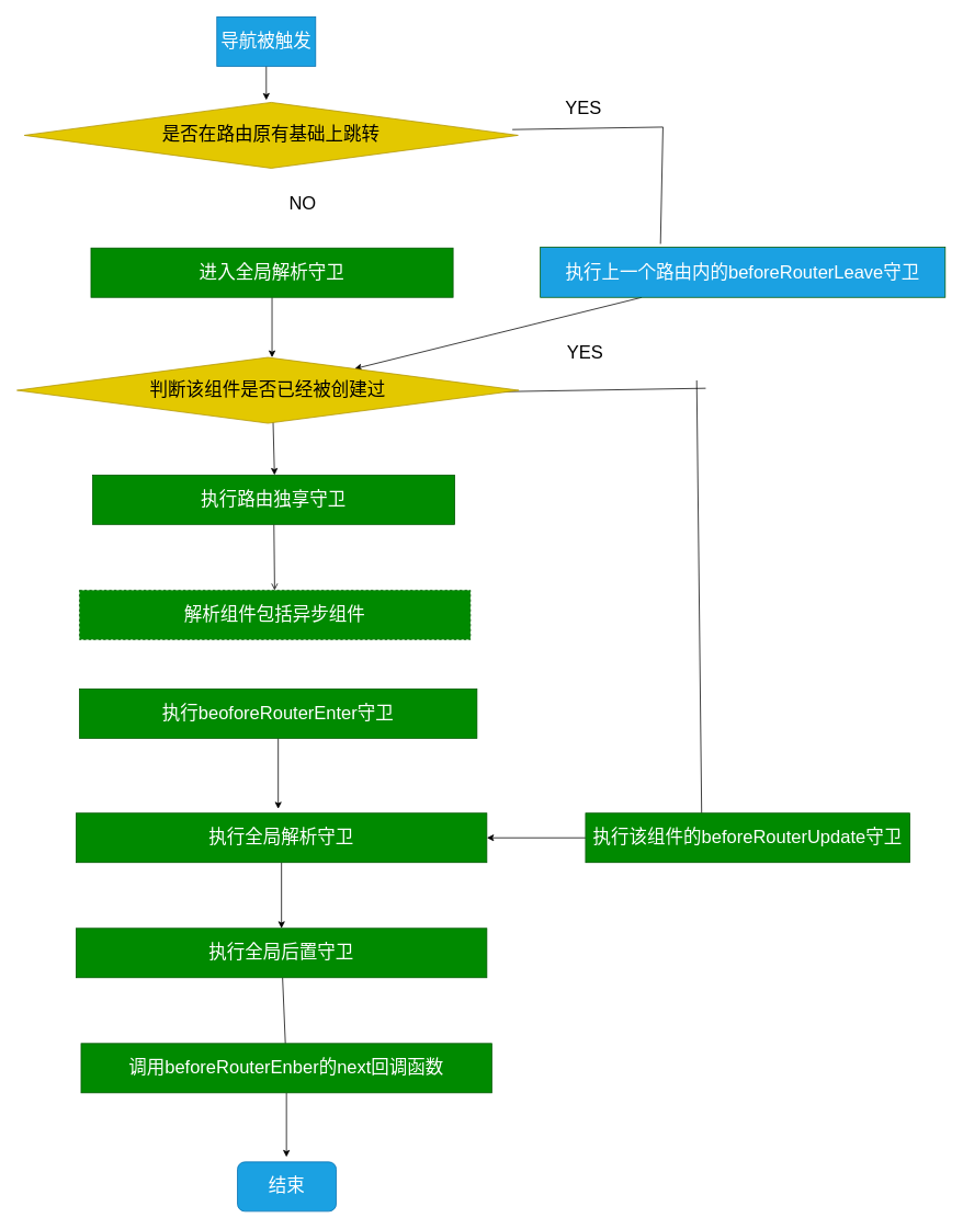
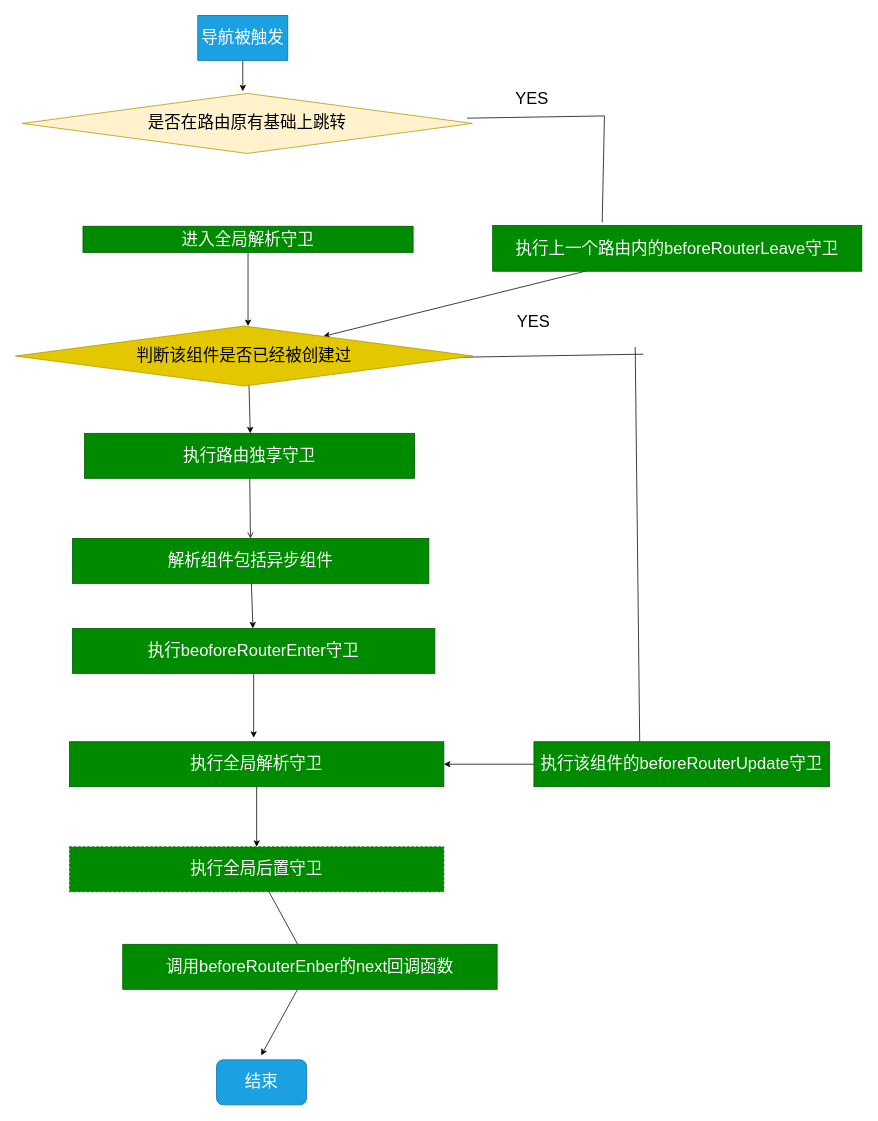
  <mxCell id="0" />
  <mxCell id="1" parent="0" />
  <mxCell id="2" style="edgeStyle=none;html=1;fontSize=22;" edge="1" parent="1" source="3"><mxGeometry relative="1" as="geometry"><mxPoint x="323" y="121.219" as="targetPoint" /></mxGeometry></mxCell>
  <mxCell id="3" value="导航被触发" style="rounded=0;whiteSpace=wrap;html=1;hachureGap=4;fontFamily=Architects Daughter;fontSource=https%3A%2F%2Ffonts.googleapis.com%2Fcss%3Ffamily%3DArchitects%2BDaughter;fontSize=22;fillColor=#1ba1e2;strokeColor=#006EAF;fontColor=#ffffff;" vertex="1" parent="1"><mxGeometry x="263" y="20" width="120" height="60" as="geometry" /></mxCell>
  <mxCell id="4" value="" style="endArrow=none;html=1;fontSize=22;" edge="1" parent="1"><mxGeometry width="50" height="50" relative="1" as="geometry"><mxPoint x="622" y="157" as="sourcePoint" /><mxPoint x="805" y="154" as="targetPoint" /></mxGeometry></mxCell>
  <mxCell id="5" value="YES" style="text;html=1;align=center;verticalAlign=middle;resizable=0;points=[];autosize=1;strokeColor=none;fillColor=none;fontSize=22;" vertex="1" parent="1"><mxGeometry x="677" y="112" width="62" height="38" as="geometry" /></mxCell>
  <mxCell id="6" value="" style="endArrow=none;html=1;fontSize=22;" edge="1" parent="1"><mxGeometry width="50" height="50" relative="1" as="geometry"><mxPoint x="802" y="296" as="sourcePoint" /><mxPoint x="805" y="154" as="targetPoint" /></mxGeometry></mxCell>
  <mxCell id="7" style="edgeStyle=none;html=1;fontSize=22;" edge="1" parent="1" source="8" target="31"><mxGeometry relative="1" as="geometry" /></mxCell>
- <mxCell id="8" value="执行上一个路由内的beforeRouterLeave守卫" style="rounded=0;whiteSpace=wrap;html=1;fontSize=22;fillColor=#1ba1e2;fontColor=#ffffff;strokeColor=#005700;" vertex="1" parent="1"><mxGeometry x="656" y="300" width="492" height="61" as="geometry" /></mxCell>
- <mxCell id="9" value="NO" style="text;html=1;align=center;verticalAlign=middle;resizable=0;points=[];autosize=1;strokeColor=none;fillColor=none;fontSize=22;" vertex="1" parent="1"><mxGeometry x="341" y="229" width="51" height="38" as="geometry" /></mxCell>
+ <mxCell id="8" value="执行上一个路由内的beforeRouterLeave守卫" style="rounded=0;whiteSpace=wrap;html=1;fontSize=22;fillColor=#008a00;fontColor=#ffffff;strokeColor=#005700;" vertex="1" parent="1"><mxGeometry x="656" y="300" width="492" height="61" as="geometry" /></mxCell>
  <mxCell id="10" value="" style="edgeStyle=none;html=1;fontSize=22;" edge="1" parent="1" source="11"><mxGeometry relative="1" as="geometry"><mxPoint x="330" y="434" as="targetPoint" /></mxGeometry></mxCell>
- <mxCell id="11" value="进入全局解析守卫" style="rounded=0;whiteSpace=wrap;html=1;fontSize=22;fillColor=#008a00;fontColor=#ffffff;strokeColor=#005700;" vertex="1" parent="1"><mxGeometry x="110" y="301" width="440" height="60" as="geometry" /></mxCell>
+ <mxCell id="11" value="进入全局解析守卫" style="rounded=0;whiteSpace=wrap;html=1;fontSize=22;fillColor=#008a00;fontColor=#ffffff;strokeColor=#005700;" vertex="1" parent="1"><mxGeometry x="110" y="301" width="440" height="35" as="geometry" /></mxCell>
  <mxCell id="12" style="edgeStyle=none;html=1;fontSize=22;" edge="1" parent="1"><mxGeometry relative="1" as="geometry"><mxPoint x="333" y="577" as="targetPoint" /><mxPoint x="330.796" y="494" as="sourcePoint" /></mxGeometry></mxCell>
  <mxCell id="13" value="" style="endArrow=none;html=1;fontSize=22;" edge="1" parent="1"><mxGeometry width="50" height="50" relative="1" as="geometry"><mxPoint x="559" y="476.5" as="sourcePoint" /><mxPoint x="857" y="471.5" as="targetPoint" /></mxGeometry></mxCell>
  <mxCell id="14" value="YES" style="text;html=1;align=center;verticalAlign=middle;resizable=0;points=[];autosize=1;strokeColor=none;fillColor=none;fontSize=22;" vertex="1" parent="1"><mxGeometry x="679" y="410" width="62" height="38" as="geometry" /></mxCell>
  <mxCell id="15" value="" style="endArrow=none;html=1;fontSize=22;" edge="1" parent="1"><mxGeometry width="50" height="50" relative="1" as="geometry"><mxPoint x="852" y="988" as="sourcePoint" /><mxPoint x="846" y="462" as="targetPoint" /></mxGeometry></mxCell>
  <mxCell id="16" style="edgeStyle=none;html=1;entryX=1;entryY=0.5;entryDx=0;entryDy=0;fontSize=22;" edge="1" parent="1" source="17" target="25"><mxGeometry relative="1" as="geometry" /></mxCell>
  <mxCell id="17" value="执行该组件的beforeRouterUpdate守卫" style="rounded=0;whiteSpace=wrap;html=1;fontSize=22;fillColor=#008a00;fontColor=#ffffff;strokeColor=#005700;" vertex="1" parent="1"><mxGeometry x="711" y="988" width="394" height="60" as="geometry" /></mxCell>
  <mxCell id="18" value="" style="edgeStyle=none;html=1;fontSize=22;endArrow=open;" edge="1" parent="1" source="19" target="21"><mxGeometry relative="1" as="geometry" /></mxCell>
  <mxCell id="19" value="执行路由独享守卫" style="rounded=0;whiteSpace=wrap;html=1;fontSize=22;fillColor=#008a00;fontColor=#ffffff;strokeColor=#005700;" vertex="1" parent="1"><mxGeometry x="112" y="577" width="440" height="60" as="geometry" /></mxCell>
- <mxCell id="21" value="解析组件包括异步组件" style="whiteSpace=wrap;html=1;rounded=0;fontSize=22;fillColor=#008a00;fontColor=#ffffff;strokeColor=#005700;dashed=1;" vertex="1" parent="1"><mxGeometry x="96" y="717" width="475" height="60" as="geometry" /></mxCell>
+ <mxCell id="20" style="edgeStyle=none;html=1;fontSize=22;" edge="1" parent="1" source="21" target="23"><mxGeometry relative="1" as="geometry" /></mxCell>
+ <mxCell id="21" value="解析组件包括异步组件" style="whiteSpace=wrap;html=1;rounded=0;fontSize=22;fillColor=#008a00;fontColor=#ffffff;strokeColor=#005700;" vertex="1" parent="1"><mxGeometry x="96" y="717" width="475" height="60" as="geometry" /></mxCell>
  <mxCell id="22" style="edgeStyle=none;html=1;fontSize=22;" edge="1" parent="1" source="23"><mxGeometry relative="1" as="geometry"><mxPoint x="337.5" y="982.819" as="targetPoint" /></mxGeometry></mxCell>
  <mxCell id="23" value="执行beoforeRouterEnter守卫" style="whiteSpace=wrap;html=1;rounded=0;fontSize=22;fillColor=#008a00;fontColor=#ffffff;strokeColor=#005700;" vertex="1" parent="1"><mxGeometry x="96" y="837" width="483" height="60" as="geometry" /></mxCell>
  <mxCell id="24" value="" style="edgeStyle=none;html=1;fontSize=22;" edge="1" parent="1" source="25" target="27"><mxGeometry relative="1" as="geometry" /></mxCell>
  <mxCell id="25" value="执行全局解析守卫" style="rounded=0;whiteSpace=wrap;html=1;fontSize=22;fillColor=#008a00;fontColor=#ffffff;strokeColor=#005700;" vertex="1" parent="1"><mxGeometry x="92" y="988" width="499" height="60" as="geometry" /></mxCell>
  <mxCell id="26" value="" style="edgeStyle=none;html=1;fontSize=22;endArrow=none;" edge="1" parent="1" source="27" target="29"><mxGeometry relative="1" as="geometry" /></mxCell>
- <mxCell id="27" value="执行全局后置守卫" style="rounded=0;whiteSpace=wrap;html=1;fontSize=22;fillColor=#008a00;fontColor=#ffffff;strokeColor=#005700;" vertex="1" parent="1"><mxGeometry x="92" y="1128" width="499" height="60" as="geometry" /></mxCell>
+ <mxCell id="27" value="执行全局后置守卫" style="rounded=0;whiteSpace=wrap;html=1;fontSize=22;fillColor=#008a00;fontColor=#ffffff;strokeColor=#005700;dashed=1;" vertex="1" parent="1"><mxGeometry x="92" y="1128" width="499" height="60" as="geometry" /></mxCell>
  <mxCell id="28" style="edgeStyle=none;html=1;fontSize=22;" edge="1" parent="1" source="29"><mxGeometry relative="1" as="geometry"><mxPoint x="347.5" y="1406.031" as="targetPoint" /></mxGeometry></mxCell>
- <mxCell id="29" value="调用beforeRouterEnber的next回调函数" style="rounded=0;whiteSpace=wrap;html=1;fontSize=22;fillColor=#008a00;fontColor=#ffffff;strokeColor=#005700;" vertex="1" parent="1"><mxGeometry x="98" y="1268" width="499" height="60" as="geometry" /></mxCell>
- <mxCell id="30" value="&lt;span style=&quot;font-family: &amp;quot;Architects Daughter&amp;quot;;&quot;&gt;是否在路由原有基础上跳转&lt;/span&gt;" style="rhombus;whiteSpace=wrap;html=1;fontSize=22;fillColor=#e3c800;fontColor=#000000;strokeColor=#B09500;" vertex="1" parent="1"><mxGeometry x="29" y="124" width="600" height="80" as="geometry" /></mxCell>
+ <mxCell id="29" value="调用beforeRouterEnber的next回调函数" style="rounded=0;whiteSpace=wrap;html=1;fontSize=22;fillColor=#008a00;fontColor=#ffffff;strokeColor=#005700;" vertex="1" parent="1"><mxGeometry x="163" y="1258" width="499" height="60" as="geometry" /></mxCell>
+ <mxCell id="30" value="&lt;span style=&quot;font-family: &amp;quot;Architects Daughter&amp;quot;;&quot;&gt;是否在路由原有基础上跳转&lt;/span&gt;" style="rhombus;whiteSpace=wrap;html=1;fontSize=22;fillColor=#fff2cc;fontColor=#000000;strokeColor=#B09500;" vertex="1" parent="1"><mxGeometry x="29" y="124" width="600" height="80" as="geometry" /></mxCell>
  <mxCell id="31" value="判断该组件是否已经被创建过" style="rhombus;whiteSpace=wrap;html=1;fontSize=22;fillColor=#e3c800;fontColor=#000000;strokeColor=#B09500;" vertex="1" parent="1"><mxGeometry x="20" y="434" width="610" height="80" as="geometry" /></mxCell>
  <mxCell id="32" value="结束" style="rounded=1;whiteSpace=wrap;html=1;fontSize=22;fillColor=#1ba1e2;fontColor=#ffffff;strokeColor=#006EAF;" vertex="1" parent="1"><mxGeometry x="288" y="1412" width="120" height="60" as="geometry" /></mxCell>
